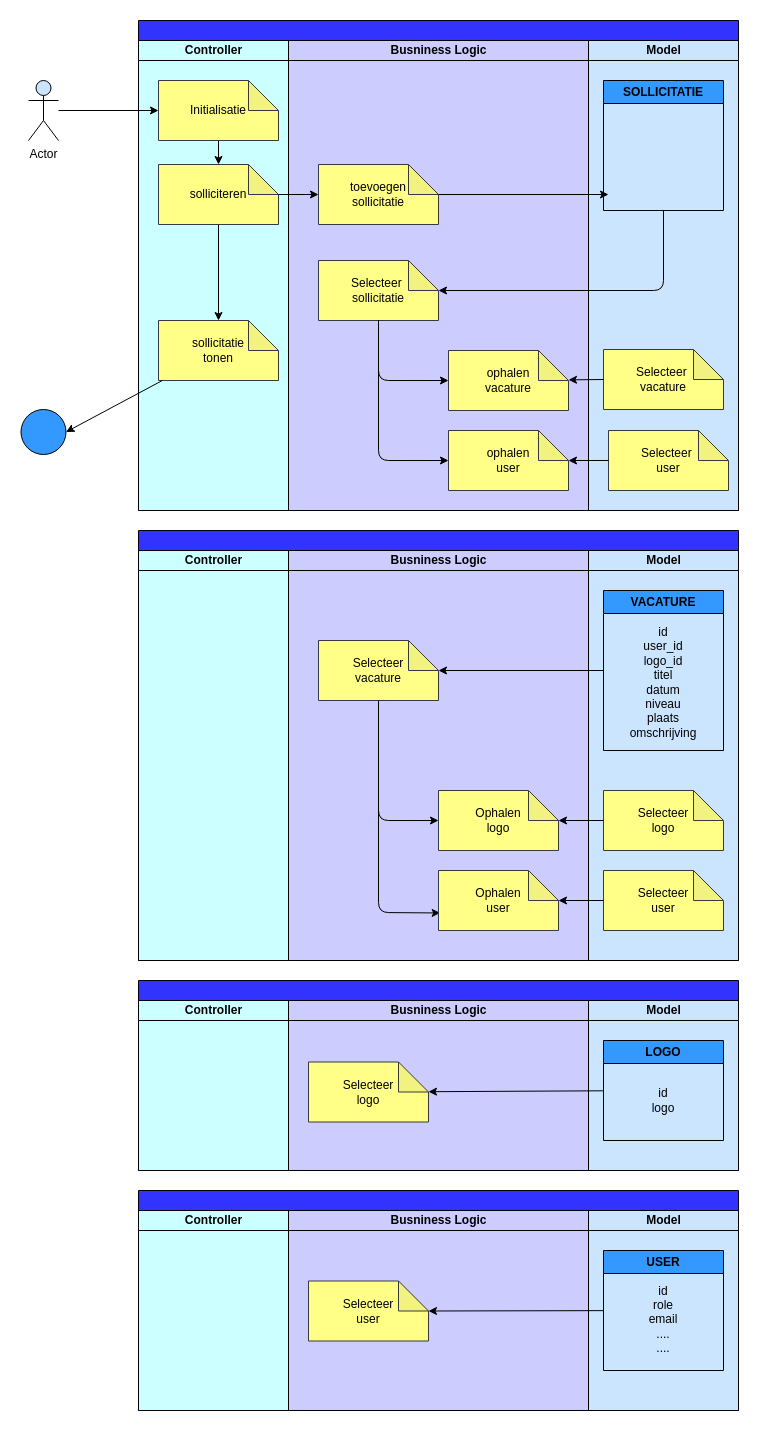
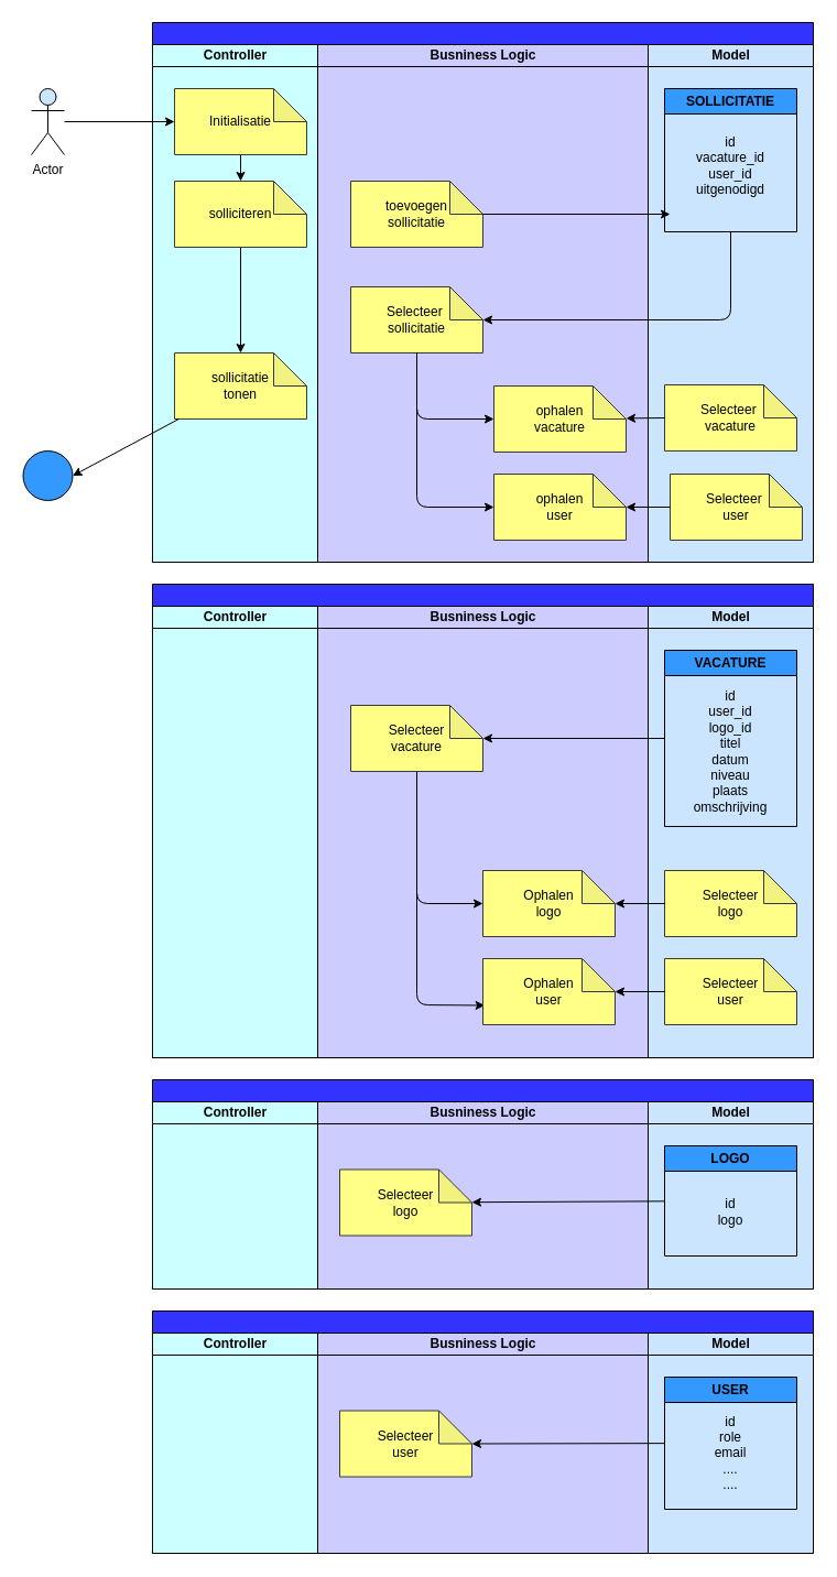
  <mxCell id="0" />
  <mxCell id="1" parent="0" />
  <mxCell id="2" value="" style="swimlane;childLayout=stackLayout;resizeParent=1;resizeParentMax=0;startSize=20;html=1;fillColor=#3333FF;strokeColor=#000000;fontColor=#000000;swimlaneFillColor=#CCCCFF;" parent="1" vertex="1"><mxGeometry x="138" y="20" width="600" height="490" as="geometry" /></mxCell>
  <mxCell id="3" value="&lt;font color=&quot;#000000&quot;&gt;Controller&lt;/font&gt;" style="swimlane;startSize=20;html=1;fillColor=#CCFFFF;labelBackgroundColor=none;swimlaneFillColor=#CCFFFF;strokeColor=#000000;" parent="2" vertex="1"><mxGeometry y="20" width="150" height="470" as="geometry" /></mxCell>
  <mxCell id="4" style="edgeStyle=none;html=1;exitX=0.5;exitY=1;exitDx=0;exitDy=0;exitPerimeter=0;entryX=0.5;entryY=0;entryDx=0;entryDy=0;entryPerimeter=0;strokeColor=#000000;" parent="3" source="5" target="8" edge="1"><mxGeometry relative="1" as="geometry" /></mxCell>
  <mxCell id="5" value="&lt;font color=&quot;#000000&quot;&gt;Initialisatie&lt;/font&gt;" style="shape=note;whiteSpace=wrap;html=1;backgroundOutline=1;darkOpacity=0.05;labelBackgroundColor=none;strokeColor=#36393d;fillColor=#ffff88;" parent="3" vertex="1"><mxGeometry x="20" y="40" width="120" height="60" as="geometry" /></mxCell>
  <mxCell id="6" value="&lt;font color=&quot;#000000&quot;&gt;sollicitatie&lt;br&gt;tonen&lt;br&gt;&lt;/font&gt;" style="shape=note;whiteSpace=wrap;html=1;backgroundOutline=1;darkOpacity=0.05;labelBackgroundColor=none;strokeColor=#36393d;fillColor=#ffff88;" parent="3" vertex="1"><mxGeometry x="20" y="280" width="120" height="60" as="geometry" /></mxCell>
  <mxCell id="7" style="edgeStyle=none;html=1;exitX=0.5;exitY=1;exitDx=0;exitDy=0;exitPerimeter=0;strokeColor=#000000;" parent="3" source="8" target="6" edge="1"><mxGeometry relative="1" as="geometry" /></mxCell>
  <mxCell id="8" value="&lt;font color=&quot;#000000&quot;&gt;solliciteren&lt;br&gt;&lt;/font&gt;" style="shape=note;whiteSpace=wrap;html=1;backgroundOutline=1;darkOpacity=0.05;labelBackgroundColor=none;strokeColor=#36393d;fillColor=#ffff88;" parent="3" vertex="1"><mxGeometry x="20" y="124" width="120" height="60" as="geometry" /></mxCell>
  <mxCell id="9" value="&lt;font color=&quot;#000000&quot;&gt;Busniness Logic&lt;/font&gt;" style="swimlane;startSize=20;html=1;fillColor=#CCCCFF;strokeColor=#000000;" parent="2" vertex="1"><mxGeometry x="150" y="20" width="300" height="470" as="geometry" /></mxCell>
  <mxCell id="10" value="&lt;font color=&quot;#000000&quot;&gt;toevoegen&lt;br&gt;sollicitatie&lt;br&gt;&lt;/font&gt;" style="shape=note;whiteSpace=wrap;html=1;backgroundOutline=1;darkOpacity=0.05;labelBackgroundColor=none;strokeColor=#36393d;fillColor=#ffff88;" parent="9" vertex="1"><mxGeometry x="30" y="124" width="120" height="60" as="geometry" /></mxCell>
  <mxCell id="11" value="&lt;font color=&quot;#000000&quot;&gt;Selecteer&amp;nbsp;&lt;br&gt;sollicitatie&lt;br&gt;&lt;/font&gt;" style="shape=note;whiteSpace=wrap;html=1;backgroundOutline=1;darkOpacity=0.05;labelBackgroundColor=none;strokeColor=#36393d;fillColor=#ffff88;" parent="9" vertex="1"><mxGeometry x="30" y="220" width="120" height="60" as="geometry" /></mxCell>
  <mxCell id="12" value="&lt;font color=&quot;#000000&quot;&gt;ophalen&lt;br&gt;vacature&lt;br&gt;&lt;/font&gt;" style="shape=note;whiteSpace=wrap;html=1;backgroundOutline=1;darkOpacity=0.05;labelBackgroundColor=none;strokeColor=#36393d;fillColor=#ffff88;" parent="9" vertex="1"><mxGeometry x="160" y="310" width="120" height="60" as="geometry" /></mxCell>
  <mxCell id="13" value="&lt;font color=&quot;#000000&quot;&gt;ophalen&lt;br&gt;user&lt;br&gt;&lt;/font&gt;" style="shape=note;whiteSpace=wrap;html=1;backgroundOutline=1;darkOpacity=0.05;labelBackgroundColor=none;strokeColor=#36393d;fillColor=#ffff88;" parent="9" vertex="1"><mxGeometry x="160" y="390" width="120" height="60" as="geometry" /></mxCell>
  <mxCell id="14" value="&lt;font color=&quot;#000000&quot;&gt;Model&lt;/font&gt;" style="swimlane;startSize=20;html=1;strokeColor=#000000;swimlaneFillColor=#CCE5FF;fillColor=#CCE5FF;" parent="2" vertex="1"><mxGeometry x="450" y="20" width="150" height="470" as="geometry" /></mxCell>
  <mxCell id="15" value="SOLLICITATIE" style="swimlane;whiteSpace=wrap;html=1;labelBackgroundColor=none;strokeColor=#000000;fontColor=#000000;fillColor=#3399FF;startSize=23;" parent="14" vertex="1"><mxGeometry x="15" y="40" width="120" height="130" as="geometry" /></mxCell>
+ <mxCell id="16" value="id&lt;br&gt;vacature_id&lt;br&gt;user_id&lt;br&gt;uitgenodigd" style="text;html=1;strokeColor=none;fillColor=none;align=center;verticalAlign=middle;whiteSpace=wrap;rounded=0;labelBackgroundColor=none;fontColor=#000000;" parent="15" vertex="1"><mxGeometry x="30" y="40" width="60" height="60" as="geometry" /></mxCell>
  <mxCell id="17" value="&lt;font color=&quot;#000000&quot;&gt;Selecteer&amp;nbsp;&lt;br&gt;vacature&lt;br&gt;&lt;/font&gt;" style="shape=note;whiteSpace=wrap;html=1;backgroundOutline=1;darkOpacity=0.05;labelBackgroundColor=none;strokeColor=#36393d;fillColor=#ffff88;" parent="14" vertex="1"><mxGeometry x="15" y="309" width="120" height="60" as="geometry" /></mxCell>
  <mxCell id="18" value="&lt;font color=&quot;#000000&quot;&gt;Selecteer&amp;nbsp;&lt;br&gt;user&lt;br&gt;&lt;/font&gt;" style="shape=note;whiteSpace=wrap;html=1;backgroundOutline=1;darkOpacity=0.05;labelBackgroundColor=none;strokeColor=#36393d;fillColor=#ffff88;" parent="14" vertex="1"><mxGeometry x="20" y="390" width="120" height="60" as="geometry" /></mxCell>
- <mxCell id="19" value="" style="edgeStyle=none;html=1;strokeColor=#000000;" parent="2" source="8" target="10" edge="1"><mxGeometry relative="1" as="geometry" /></mxCell>
  <mxCell id="20" style="edgeStyle=none;html=1;entryX=0;entryY=0;entryDx=120.0;entryDy=30;entryPerimeter=0;strokeColor=#000000;" parent="2" source="15" target="11" edge="1"><mxGeometry relative="1" as="geometry"><Array as="points"><mxPoint x="525.0" y="270" /></Array></mxGeometry></mxCell>
  <mxCell id="21" style="edgeStyle=none;html=1;exitX=0;exitY=0.5;exitDx=0;exitDy=0;exitPerimeter=0;strokeColor=#000000;" parent="2" source="17" target="12" edge="1"><mxGeometry relative="1" as="geometry" /></mxCell>
  <mxCell id="22" style="edgeStyle=none;html=1;entryX=0;entryY=0;entryDx=120;entryDy=30;entryPerimeter=0;strokeColor=#000000;" parent="2" source="18" target="13" edge="1"><mxGeometry relative="1" as="geometry" /></mxCell>
  <mxCell id="23" style="edgeStyle=none;html=1;entryX=0;entryY=0.5;entryDx=0;entryDy=0;entryPerimeter=0;strokeColor=#000000;" parent="1" source="24" target="5" edge="1"><mxGeometry relative="1" as="geometry" /></mxCell>
  <mxCell id="24" value="Actor" style="shape=umlActor;verticalLabelPosition=bottom;verticalAlign=top;html=1;outlineConnect=0;labelBackgroundColor=none;strokeColor=#000000;fontColor=#000000;fillColor=#CCE5FF;" parent="1" vertex="1"><mxGeometry x="28" y="80" width="30" height="60" as="geometry" /></mxCell>
  <mxCell id="25" value="" style="ellipse;whiteSpace=wrap;html=1;aspect=fixed;labelBackgroundColor=none;strokeColor=#000000;fontColor=#000000;fillColor=#3399FF;" parent="1" vertex="1"><mxGeometry x="20.5" y="409" width="45" height="45" as="geometry" /></mxCell>
  <mxCell id="26" style="edgeStyle=none;html=1;entryX=1;entryY=0.5;entryDx=0;entryDy=0;strokeColor=#000000;" parent="1" source="6" target="25" edge="1"><mxGeometry relative="1" as="geometry" /></mxCell>
  <mxCell id="27" style="edgeStyle=none;html=1;strokeColor=#000000;" parent="1" source="10" edge="1"><mxGeometry relative="1" as="geometry"><mxPoint x="608" y="194" as="targetPoint" /></mxGeometry></mxCell>
  <mxCell id="28" style="edgeStyle=none;html=1;strokeColor=#000000;" parent="1" source="11" edge="1"><mxGeometry relative="1" as="geometry"><mxPoint x="448" y="380" as="targetPoint" /><Array as="points"><mxPoint x="378" y="380" /></Array></mxGeometry></mxCell>
  <mxCell id="29" style="edgeStyle=none;html=1;strokeColor=#000000;" parent="1" source="11" edge="1"><mxGeometry relative="1" as="geometry"><mxPoint x="448" y="460" as="targetPoint" /><Array as="points"><mxPoint x="378" y="460" /></Array></mxGeometry></mxCell>
  <mxCell id="30" value="" style="swimlane;childLayout=stackLayout;resizeParent=1;resizeParentMax=0;startSize=20;html=1;fillColor=#3333FF;strokeColor=#000000;fontColor=#000000;swimlaneFillColor=#CCCCFF;" parent="1" vertex="1"><mxGeometry x="138" y="530" width="600" height="430" as="geometry" /></mxCell>
  <mxCell id="31" value="&lt;font color=&quot;#000000&quot;&gt;Controller&lt;/font&gt;" style="swimlane;startSize=20;html=1;fillColor=#CCFFFF;labelBackgroundColor=none;swimlaneFillColor=#CCFFFF;strokeColor=#000000;" parent="30" vertex="1"><mxGeometry y="20" width="150" height="410" as="geometry" /></mxCell>
  <mxCell id="32" value="&lt;font color=&quot;#000000&quot;&gt;Busniness Logic&lt;/font&gt;" style="swimlane;startSize=20;html=1;fillColor=#CCCCFF;strokeColor=#000000;" parent="30" vertex="1"><mxGeometry x="150" y="20" width="300" height="410" as="geometry" /></mxCell>
  <mxCell id="33" style="edgeStyle=none;html=1;exitX=0.5;exitY=1;exitDx=0;exitDy=0;exitPerimeter=0;entryX=0;entryY=0.5;entryDx=0;entryDy=0;entryPerimeter=0;strokeColor=#000000;fontColor=#000000;" parent="32" source="35" target="36" edge="1"><mxGeometry relative="1" as="geometry"><Array as="points"><mxPoint x="90.0" y="270" /></Array></mxGeometry></mxCell>
  <mxCell id="34" style="edgeStyle=none;html=1;entryX=0.014;entryY=0.708;entryDx=0;entryDy=0;entryPerimeter=0;strokeColor=#000000;" edge="1" parent="32" source="35" target="37"><mxGeometry relative="1" as="geometry"><Array as="points"><mxPoint x="90" y="362" /></Array></mxGeometry></mxCell>
  <mxCell id="35" value="&lt;font color=&quot;#000000&quot;&gt;Selecteer&lt;br&gt;vacature&lt;br&gt;&lt;/font&gt;" style="shape=note;whiteSpace=wrap;html=1;backgroundOutline=1;darkOpacity=0.05;labelBackgroundColor=none;strokeColor=#36393d;fillColor=#ffff88;" parent="32" vertex="1"><mxGeometry x="30" y="90" width="120" height="60" as="geometry" /></mxCell>
  <mxCell id="36" value="&lt;font color=&quot;#000000&quot;&gt;Ophalen&lt;br&gt;logo&lt;br&gt;&lt;/font&gt;" style="shape=note;whiteSpace=wrap;html=1;backgroundOutline=1;darkOpacity=0.05;labelBackgroundColor=none;strokeColor=#36393d;fillColor=#ffff88;" parent="32" vertex="1"><mxGeometry x="150" y="240" width="120" height="60" as="geometry" /></mxCell>
  <mxCell id="37" value="&lt;font color=&quot;#000000&quot;&gt;Ophalen&lt;br&gt;user&lt;br&gt;&lt;/font&gt;" style="shape=note;whiteSpace=wrap;html=1;backgroundOutline=1;darkOpacity=0.05;labelBackgroundColor=none;strokeColor=#36393d;fillColor=#ffff88;" vertex="1" parent="32"><mxGeometry x="150" y="320" width="120" height="60" as="geometry" /></mxCell>
  <mxCell id="38" value="&lt;font color=&quot;#000000&quot;&gt;Model&lt;/font&gt;" style="swimlane;startSize=20;html=1;strokeColor=#000000;swimlaneFillColor=#CCE5FF;fillColor=#CCE5FF;" parent="30" vertex="1"><mxGeometry x="450" y="20" width="150" height="410" as="geometry" /></mxCell>
  <mxCell id="39" value="VACATURE" style="swimlane;whiteSpace=wrap;html=1;labelBackgroundColor=none;strokeColor=#000000;fontColor=#000000;fillColor=#3399FF;" parent="38" vertex="1"><mxGeometry x="15" y="40" width="120" height="160" as="geometry" /></mxCell>
  <mxCell id="40" value="id&lt;br&gt;user_id&lt;br&gt;logo_id&lt;br&gt;titel&lt;br&gt;datum&lt;br&gt;niveau&lt;br&gt;plaats&lt;br&gt;omschrijving" style="text;html=1;strokeColor=none;fillColor=none;align=center;verticalAlign=middle;whiteSpace=wrap;rounded=0;labelBackgroundColor=none;fontColor=#000000;" parent="39" vertex="1"><mxGeometry x="30" y="27" width="60" height="130" as="geometry" /></mxCell>
  <mxCell id="41" value="&lt;font color=&quot;#000000&quot;&gt;Selecteer&lt;br&gt;logo&lt;/font&gt;" style="shape=note;whiteSpace=wrap;html=1;backgroundOutline=1;darkOpacity=0.05;labelBackgroundColor=none;strokeColor=#36393d;fillColor=#ffff88;" parent="38" vertex="1"><mxGeometry x="15" y="240" width="120" height="60" as="geometry" /></mxCell>
  <mxCell id="42" value="&lt;font color=&quot;#000000&quot;&gt;Selecteer&lt;br&gt;user&lt;/font&gt;" style="shape=note;whiteSpace=wrap;html=1;backgroundOutline=1;darkOpacity=0.05;labelBackgroundColor=none;strokeColor=#36393d;fillColor=#ffff88;" vertex="1" parent="38"><mxGeometry x="15" y="320" width="120" height="60" as="geometry" /></mxCell>
  <mxCell id="43" style="edgeStyle=none;html=1;strokeColor=#000000;fontColor=#000000;" parent="30" source="39" target="35" edge="1"><mxGeometry relative="1" as="geometry" /></mxCell>
  <mxCell id="44" value="" style="edgeStyle=none;html=1;strokeColor=#000000;" edge="1" parent="30" source="41" target="36"><mxGeometry relative="1" as="geometry" /></mxCell>
  <mxCell id="45" value="" style="edgeStyle=none;html=1;strokeColor=#000000;" edge="1" parent="30" source="42" target="37"><mxGeometry relative="1" as="geometry" /></mxCell>
  <mxCell id="46" value="" style="swimlane;childLayout=stackLayout;resizeParent=1;resizeParentMax=0;startSize=20;html=1;fillColor=#3333FF;strokeColor=#000000;fontColor=#000000;swimlaneFillColor=#CCCCFF;" parent="1" vertex="1"><mxGeometry x="138" y="980" width="600" height="190" as="geometry" /></mxCell>
  <mxCell id="47" value="&lt;font color=&quot;#000000&quot;&gt;Controller&lt;/font&gt;" style="swimlane;startSize=20;html=1;fillColor=#CCFFFF;labelBackgroundColor=none;swimlaneFillColor=#CCFFFF;strokeColor=#000000;" parent="46" vertex="1"><mxGeometry y="20" width="150" height="170" as="geometry" /></mxCell>
  <mxCell id="48" value="&lt;font color=&quot;#000000&quot;&gt;Busniness Logic&lt;/font&gt;" style="swimlane;startSize=20;html=1;fillColor=#CCCCFF;strokeColor=#000000;" parent="46" vertex="1"><mxGeometry x="150" y="20" width="300" height="170" as="geometry" /></mxCell>
  <mxCell id="49" value="&lt;font color=&quot;#000000&quot;&gt;Selecteer&lt;br&gt;logo&lt;/font&gt;" style="shape=note;whiteSpace=wrap;html=1;backgroundOutline=1;darkOpacity=0.05;labelBackgroundColor=none;strokeColor=#36393d;fillColor=#ffff88;" parent="48" vertex="1"><mxGeometry x="20.0" y="61.5" width="120" height="60" as="geometry" /></mxCell>
  <mxCell id="50" value="&lt;font color=&quot;#000000&quot;&gt;Model&lt;/font&gt;" style="swimlane;startSize=20;html=1;strokeColor=#000000;swimlaneFillColor=#CCE5FF;fillColor=#CCE5FF;" parent="46" vertex="1"><mxGeometry x="450" y="20" width="150" height="170" as="geometry" /></mxCell>
  <mxCell id="51" value="LOGO" style="swimlane;whiteSpace=wrap;html=1;labelBackgroundColor=none;strokeColor=#000000;fontColor=#000000;fillColor=#3399FF;" parent="50" vertex="1"><mxGeometry x="15" y="40" width="120" height="100" as="geometry" /></mxCell>
  <mxCell id="52" value="id&lt;br&gt;logo" style="text;html=1;strokeColor=none;fillColor=none;align=center;verticalAlign=middle;whiteSpace=wrap;rounded=0;labelBackgroundColor=none;fontColor=#000000;" parent="51" vertex="1"><mxGeometry x="30" y="21.5" width="60" height="77" as="geometry" /></mxCell>
  <mxCell id="53" style="edgeStyle=none;html=1;strokeColor=#000000;" parent="46" source="51" target="49" edge="1"><mxGeometry relative="1" as="geometry" /></mxCell>
  <mxCell id="54" value="" style="swimlane;childLayout=stackLayout;resizeParent=1;resizeParentMax=0;startSize=20;html=1;fillColor=#3333FF;strokeColor=#000000;fontColor=#000000;swimlaneFillColor=#CCCCFF;" parent="1" vertex="1"><mxGeometry x="138" y="1190" width="600" height="220" as="geometry" /></mxCell>
  <mxCell id="55" value="&lt;font color=&quot;#000000&quot;&gt;Controller&lt;/font&gt;" style="swimlane;startSize=20;html=1;fillColor=#CCFFFF;labelBackgroundColor=none;swimlaneFillColor=#CCFFFF;strokeColor=#000000;" parent="54" vertex="1"><mxGeometry y="20" width="150" height="200" as="geometry" /></mxCell>
  <mxCell id="56" value="&lt;font color=&quot;#000000&quot;&gt;Busniness Logic&lt;/font&gt;" style="swimlane;startSize=20;html=1;fillColor=#CCCCFF;strokeColor=#000000;" parent="54" vertex="1"><mxGeometry x="150" y="20" width="300" height="200" as="geometry" /></mxCell>
  <mxCell id="57" value="&lt;font color=&quot;#000000&quot;&gt;Selecteer&lt;br&gt;user&lt;/font&gt;" style="shape=note;whiteSpace=wrap;html=1;backgroundOutline=1;darkOpacity=0.05;labelBackgroundColor=none;strokeColor=#36393d;fillColor=#ffff88;" parent="56" vertex="1"><mxGeometry x="20.0" y="70.5" width="120" height="60" as="geometry" /></mxCell>
  <mxCell id="58" value="&lt;font color=&quot;#000000&quot;&gt;Model&lt;/font&gt;" style="swimlane;startSize=20;html=1;strokeColor=#000000;swimlaneFillColor=#CCE5FF;fillColor=#CCE5FF;" parent="54" vertex="1"><mxGeometry x="450" y="20" width="150" height="200" as="geometry" /></mxCell>
  <mxCell id="59" value="USER" style="swimlane;whiteSpace=wrap;html=1;labelBackgroundColor=none;strokeColor=#000000;fontColor=#000000;fillColor=#3399FF;" parent="58" vertex="1"><mxGeometry x="15" y="40" width="120" height="120" as="geometry" /></mxCell>
  <mxCell id="60" value="id&lt;br&gt;role&lt;br&gt;email&lt;br&gt;....&lt;br&gt;...." style="text;html=1;strokeColor=none;fillColor=none;align=center;verticalAlign=middle;whiteSpace=wrap;rounded=0;labelBackgroundColor=none;fontColor=#000000;" parent="59" vertex="1"><mxGeometry x="30" y="30" width="60" height="77" as="geometry" /></mxCell>
  <mxCell id="61" style="edgeStyle=none;html=1;entryX=0;entryY=0;entryDx=120;entryDy=30;entryPerimeter=0;strokeColor=#000000;" parent="54" source="59" target="57" edge="1"><mxGeometry relative="1" as="geometry" /></mxCell>
